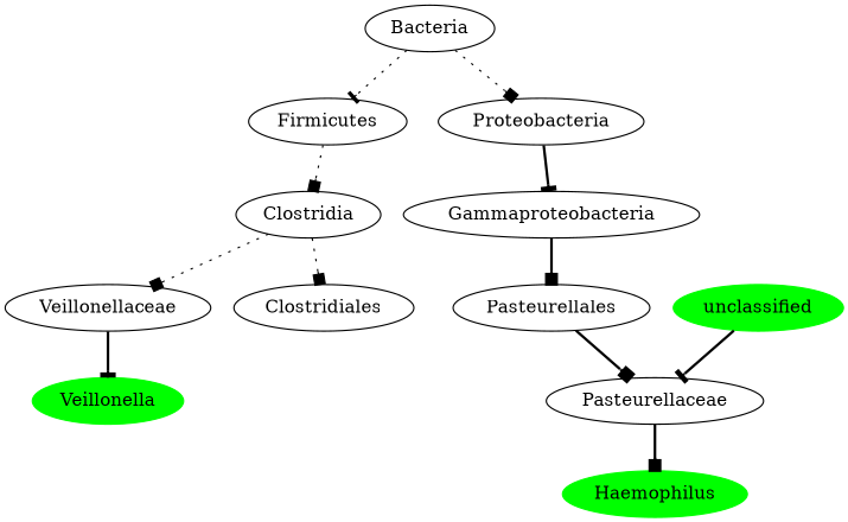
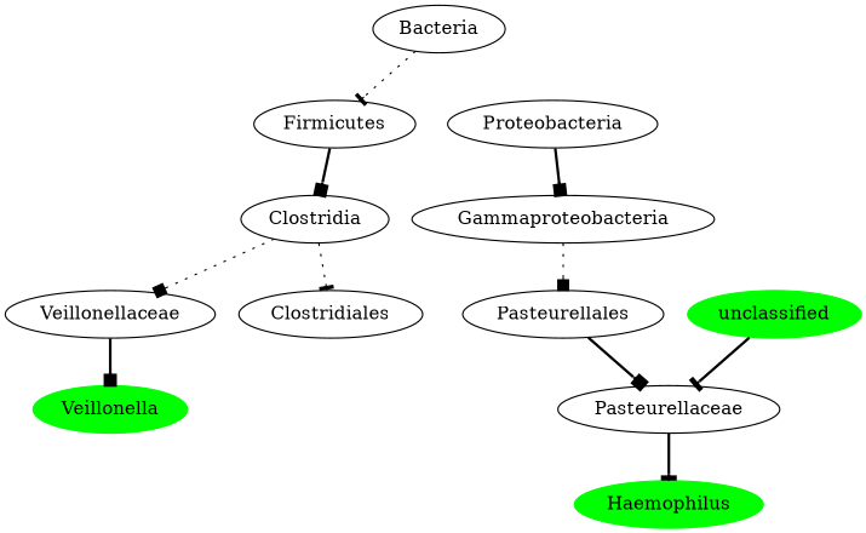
  digraph {
    edge [arrowhead=box style=dotted]
    n1 [color=green label=Veillonella style=filled]
    n2 [label=Veillonellaceae]
    n3 [label=Clostridiales]
    n4 [label=Clostridia]
    n5 [label=Firmicutes]
    n6 [label=Bacteria]
    n7 [label=Proteobacteria]
    n8 [label=Gammaproteobacteria]
    n9 [color=green label=Haemophilus style=filled]
    n10 [label=Pasteurellaceae]
    n11 [color=green label=unclassified style=filled]
    n12 [label=Pasteurellales]
-   n2 -> n1 [arrowhead=tee style=bold]
+   n2 -> n1 [style=bold]
    n4 -> n2
-   n4 -> n3
-   n5 -> n4
+   n4 -> n3 [arrowhead=tee]
+   n5 -> n4 [style=bold]
    n6 -> n5 [arrowhead=tee]
-   n6 -> n7
-   n7 -> n8 [arrowhead=tee style=bold]
-   n8 -> n12 [style=bold]
-   n10 -> n9 [style=bold]
+   n7 -> n8 [style=bold]
+   n8 -> n12
+   n10 -> n9 [arrowhead=tee style=bold]
    n11 -> n10 [arrowhead=tee style=bold]
    n12 -> n10 [style=bold]
  }
